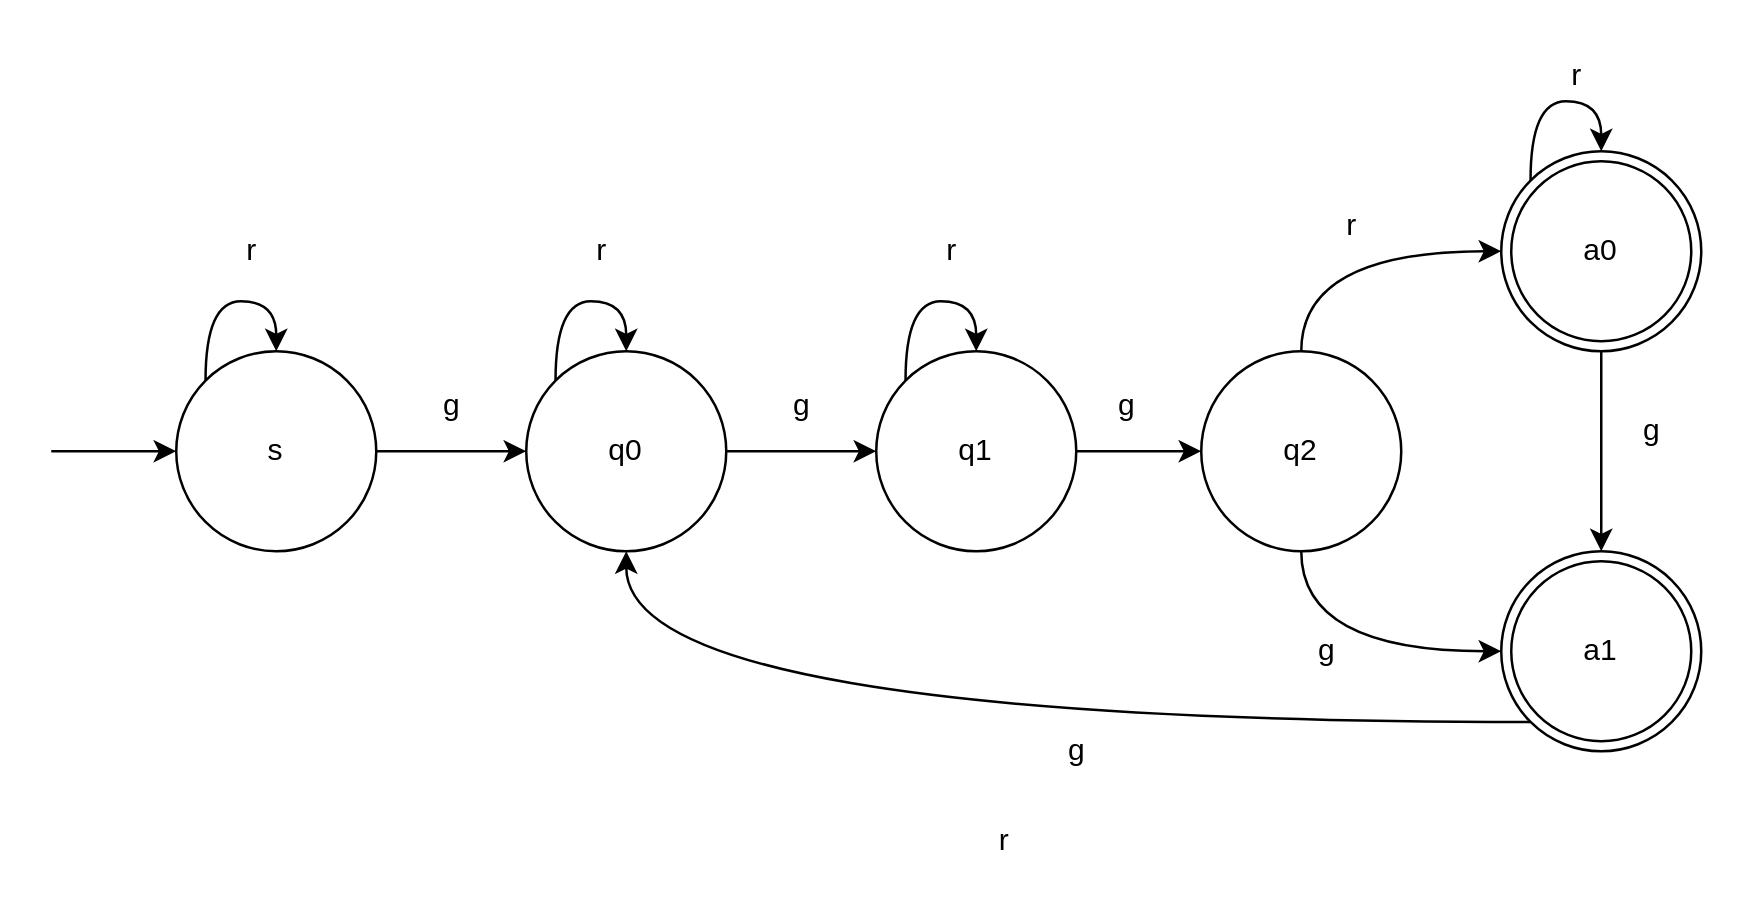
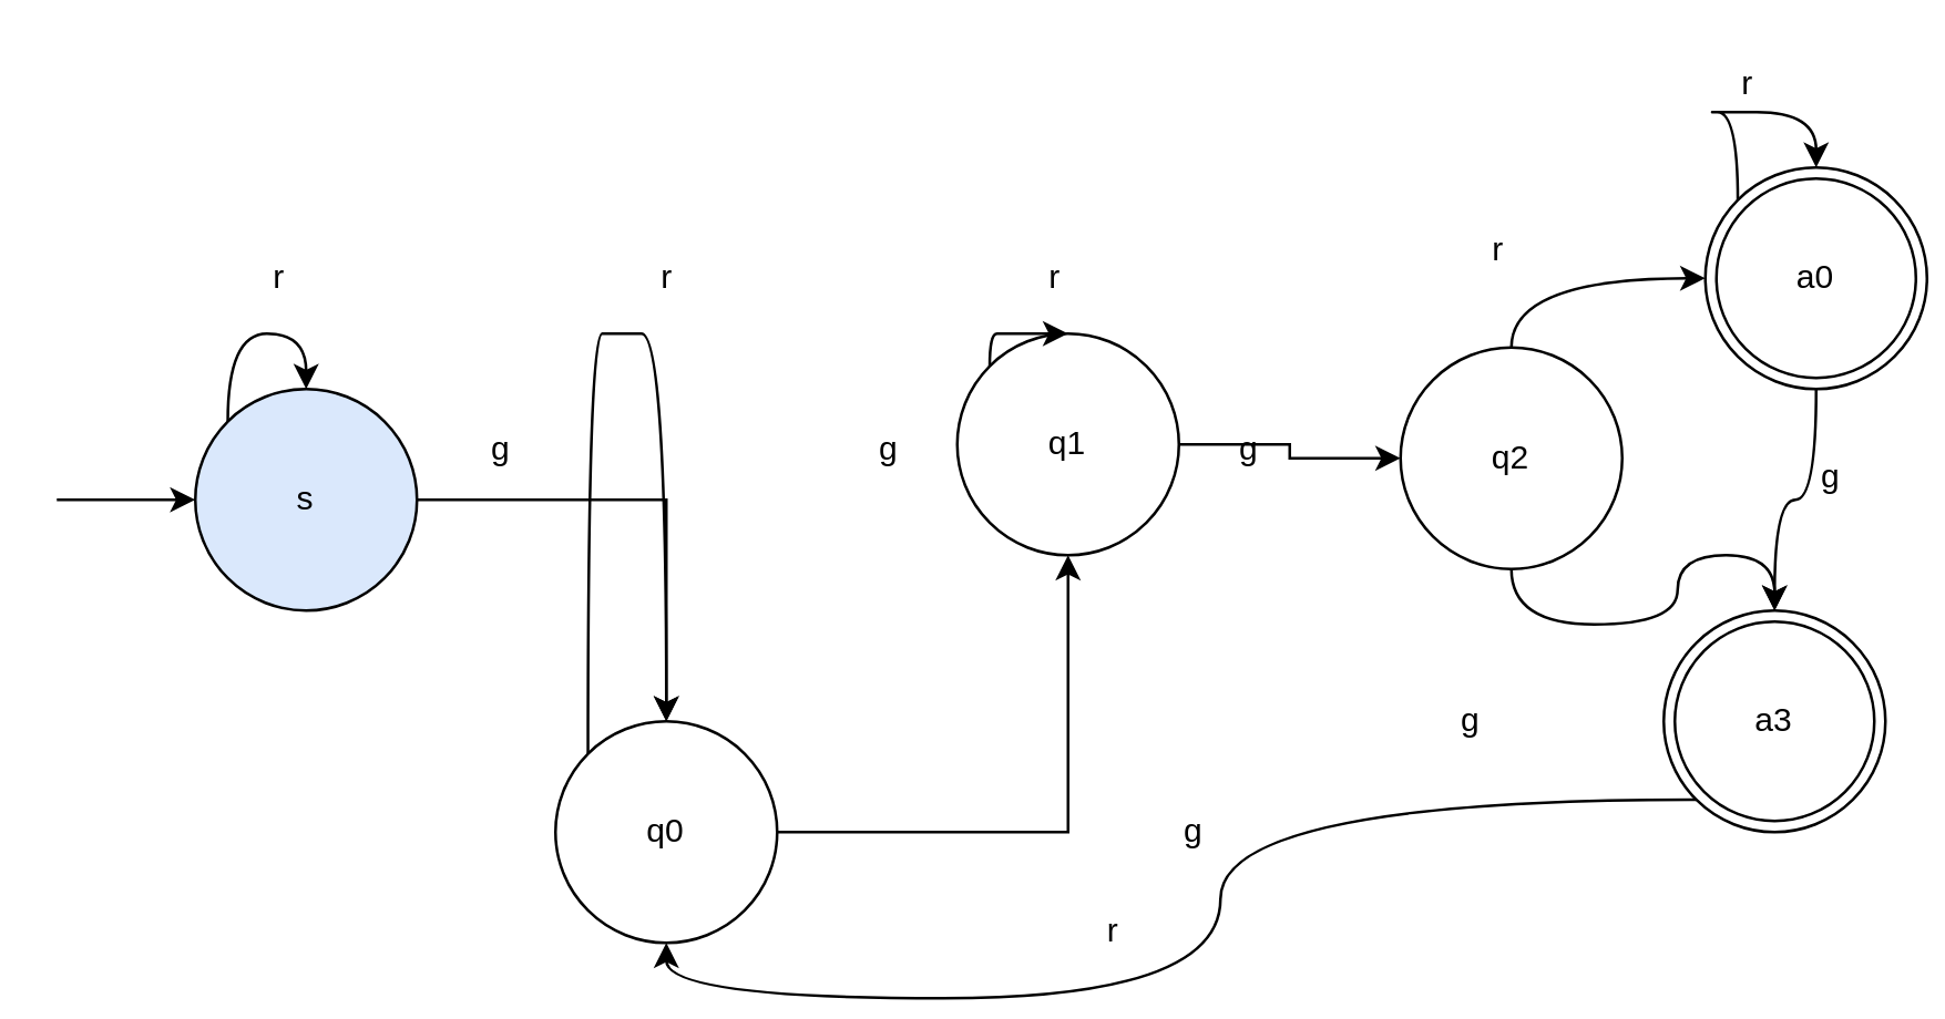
  <mxCell id="0" />
  <mxCell id="1" parent="0" />
  <mxCell id="2" value="" style="edgeStyle=orthogonalEdgeStyle;rounded=0;orthogonalLoop=1;jettySize=auto;html=1;" edge="1" parent="1" source="3" target="9"><mxGeometry relative="1" as="geometry" /></mxCell>
- <mxCell id="3" value="s" style="ellipse;whiteSpace=wrap;html=1;aspect=fixed;" vertex="1" parent="1"><mxGeometry x="70" y="140" width="80" height="80" as="geometry" /></mxCell>
+ <mxCell id="3" value="s" style="ellipse;whiteSpace=wrap;html=1;aspect=fixed;fillColor=#dae8fc;" vertex="1" parent="1"><mxGeometry x="70" y="140" width="80" height="80" as="geometry" /></mxCell>
  <mxCell id="4" value="" style="edgeStyle=orthogonalEdgeStyle;curved=1;rounded=0;orthogonalLoop=1;jettySize=auto;html=1;" edge="1" parent="1" source="5" target="7"><mxGeometry relative="1" as="geometry" /></mxCell>
- <mxCell id="5" value="a0" style="ellipse;shape=doubleEllipse;whiteSpace=wrap;html=1;aspect=fixed;" vertex="1" parent="1"><mxGeometry x="600" y="60" width="80" height="80" as="geometry" /></mxCell>
+ <mxCell id="5" value="a0" style="ellipse;shape=doubleEllipse;whiteSpace=wrap;html=1;aspect=fixed;" vertex="1" parent="1"><mxGeometry x="615" y="60" width="80" height="80" as="geometry" /></mxCell>
  <mxCell id="6" style="edgeStyle=orthogonalEdgeStyle;curved=1;rounded=0;orthogonalLoop=1;jettySize=auto;html=1;exitX=0;exitY=1;exitDx=0;exitDy=0;entryX=0.5;entryY=1;entryDx=0;entryDy=0;" edge="1" parent="1" source="7" target="9"><mxGeometry relative="1" as="geometry" /></mxCell>
- <mxCell id="7" value="a1" style="ellipse;shape=doubleEllipse;whiteSpace=wrap;html=1;aspect=fixed;" vertex="1" parent="1"><mxGeometry x="600" y="220" width="80" height="80" as="geometry" /></mxCell>
+ <mxCell id="7" value="a3" style="ellipse;shape=doubleEllipse;whiteSpace=wrap;html=1;aspect=fixed;" vertex="1" parent="1"><mxGeometry x="600" y="220" width="80" height="80" as="geometry" /></mxCell>
  <mxCell id="8" value="" style="edgeStyle=orthogonalEdgeStyle;rounded=0;orthogonalLoop=1;jettySize=auto;html=1;" edge="1" parent="1" source="9" target="11"><mxGeometry relative="1" as="geometry" /></mxCell>
- <mxCell id="9" value="q0" style="ellipse;whiteSpace=wrap;html=1;aspect=fixed;" vertex="1" parent="1"><mxGeometry x="210" y="140" width="80" height="80" as="geometry" /></mxCell>
+ <mxCell id="9" value="q0" style="ellipse;whiteSpace=wrap;html=1;aspect=fixed;" vertex="1" parent="1"><mxGeometry x="200" y="260" width="80" height="80" as="geometry" /></mxCell>
  <mxCell id="10" value="" style="edgeStyle=orthogonalEdgeStyle;rounded=0;orthogonalLoop=1;jettySize=auto;html=1;" edge="1" parent="1" source="11" target="14"><mxGeometry relative="1" as="geometry" /></mxCell>
- <mxCell id="11" value="q1" style="ellipse;whiteSpace=wrap;html=1;aspect=fixed;" vertex="1" parent="1"><mxGeometry x="350" y="140" width="80" height="80" as="geometry" /></mxCell>
+ <mxCell id="11" value="q1" style="ellipse;whiteSpace=wrap;html=1;aspect=fixed;" vertex="1" parent="1"><mxGeometry x="345" y="120" width="80" height="80" as="geometry" /></mxCell>
  <mxCell id="12" style="edgeStyle=orthogonalEdgeStyle;rounded=0;orthogonalLoop=1;jettySize=auto;html=1;exitX=0.5;exitY=0;exitDx=0;exitDy=0;curved=1;" edge="1" parent="1" source="14" target="5"><mxGeometry relative="1" as="geometry" /></mxCell>
  <mxCell id="13" style="edgeStyle=orthogonalEdgeStyle;curved=1;rounded=0;orthogonalLoop=1;jettySize=auto;html=1;exitX=0.5;exitY=1;exitDx=0;exitDy=0;" edge="1" parent="1" source="14" target="7"><mxGeometry relative="1" as="geometry" /></mxCell>
- <mxCell id="14" value="q2" style="ellipse;whiteSpace=wrap;html=1;aspect=fixed;" vertex="1" parent="1"><mxGeometry x="480" y="140" width="80" height="80" as="geometry" /></mxCell>
+ <mxCell id="14" value="q2" style="ellipse;whiteSpace=wrap;html=1;aspect=fixed;" vertex="1" parent="1"><mxGeometry x="505" y="125" width="80" height="80" as="geometry" /></mxCell>
  <mxCell id="15" value="" style="endArrow=classic;html=1;" edge="1" parent="1"><mxGeometry width="50" height="50" relative="1" as="geometry"><mxPoint x="20" y="180" as="sourcePoint" /><mxPoint x="70" y="180" as="targetPoint" /></mxGeometry></mxCell>
  <mxCell id="16" value="r" style="text;html=1;align=center;verticalAlign=middle;resizable=0;points=[];;autosize=1;" vertex="1" parent="1"><mxGeometry x="90" y="90" width="20" height="20" as="geometry" /></mxCell>
  <mxCell id="17" value="r" style="text;html=1;align=center;verticalAlign=middle;resizable=0;points=[];;autosize=1;" vertex="1" parent="1"><mxGeometry x="230" y="90" width="20" height="20" as="geometry" /></mxCell>
  <mxCell id="18" value="r" style="text;html=1;align=center;verticalAlign=middle;resizable=0;points=[];;autosize=1;" vertex="1" parent="1"><mxGeometry x="370" y="90" width="20" height="20" as="geometry" /></mxCell>
  <mxCell id="19" value="g" style="text;html=1;align=center;verticalAlign=middle;resizable=0;points=[];;autosize=1;" vertex="1" parent="1"><mxGeometry x="170" y="152" width="20" height="20" as="geometry" /></mxCell>
  <mxCell id="20" value="g" style="text;html=1;align=center;verticalAlign=middle;resizable=0;points=[];;autosize=1;" vertex="1" parent="1"><mxGeometry x="310" y="152" width="20" height="20" as="geometry" /></mxCell>
  <mxCell id="21" value="g" style="text;html=1;align=center;verticalAlign=middle;resizable=0;points=[];;autosize=1;" vertex="1" parent="1"><mxGeometry x="440" y="152" width="20" height="20" as="geometry" /></mxCell>
  <mxCell id="22" style="edgeStyle=orthogonalEdgeStyle;curved=1;rounded=0;orthogonalLoop=1;jettySize=auto;html=1;exitX=0;exitY=0;exitDx=0;exitDy=0;entryX=0.5;entryY=0;entryDx=0;entryDy=0;" edge="1" parent="1" source="3" target="3"><mxGeometry relative="1" as="geometry"><Array as="points"><mxPoint x="82" y="120" /><mxPoint x="110" y="120" /></Array></mxGeometry></mxCell>
  <mxCell id="23" style="edgeStyle=orthogonalEdgeStyle;curved=1;rounded=0;orthogonalLoop=1;jettySize=auto;html=1;exitX=0;exitY=0;exitDx=0;exitDy=0;entryX=0.5;entryY=0;entryDx=0;entryDy=0;" edge="1" parent="1" source="9" target="9"><mxGeometry relative="1" as="geometry"><Array as="points"><mxPoint x="222" y="120" /><mxPoint x="250" y="120" /></Array></mxGeometry></mxCell>
  <mxCell id="24" style="edgeStyle=orthogonalEdgeStyle;curved=1;rounded=0;orthogonalLoop=1;jettySize=auto;html=1;exitX=0;exitY=0;exitDx=0;exitDy=0;entryX=0.5;entryY=0;entryDx=0;entryDy=0;" edge="1" parent="1" source="11" target="11"><mxGeometry relative="1" as="geometry"><Array as="points"><mxPoint x="362" y="120" /><mxPoint x="390" y="120" /></Array></mxGeometry></mxCell>
  <mxCell id="25" style="edgeStyle=orthogonalEdgeStyle;curved=1;rounded=0;orthogonalLoop=1;jettySize=auto;html=1;exitX=0;exitY=0;exitDx=0;exitDy=0;entryX=0.5;entryY=0;entryDx=0;entryDy=0;" edge="1" parent="1" source="5" target="5"><mxGeometry relative="1" as="geometry"><Array as="points"><mxPoint x="612" y="40" /><mxPoint x="640" y="40" /></Array></mxGeometry></mxCell>
  <mxCell id="26" value="g" style="text;html=1;align=center;verticalAlign=middle;resizable=0;points=[];;autosize=1;" vertex="1" parent="1"><mxGeometry x="520" y="250" width="20" height="20" as="geometry" /></mxCell>
  <mxCell id="27" value="g" style="text;html=1;align=center;verticalAlign=middle;resizable=0;points=[];;autosize=1;" vertex="1" parent="1"><mxGeometry x="420" y="290" width="20" height="20" as="geometry" /></mxCell>
  <mxCell id="28" value="r" style="text;html=1;align=center;verticalAlign=middle;resizable=0;points=[];;autosize=1;" vertex="1" parent="1"><mxGeometry x="391" y="326" width="20" height="20" as="geometry" /></mxCell>
  <mxCell id="29" value="r" style="text;html=1;align=center;verticalAlign=middle;resizable=0;points=[];;autosize=1;" vertex="1" parent="1"><mxGeometry x="530" y="80" width="20" height="20" as="geometry" /></mxCell>
  <mxCell id="30" value="g" style="text;html=1;align=center;verticalAlign=middle;resizable=0;points=[];;autosize=1;" vertex="1" parent="1"><mxGeometry x="650" y="162" width="20" height="20" as="geometry" /></mxCell>
  <mxCell id="31" value="r" style="text;html=1;align=center;verticalAlign=middle;resizable=0;points=[];;autosize=1;" vertex="1" parent="1"><mxGeometry x="620" y="20" width="20" height="20" as="geometry" /></mxCell>
